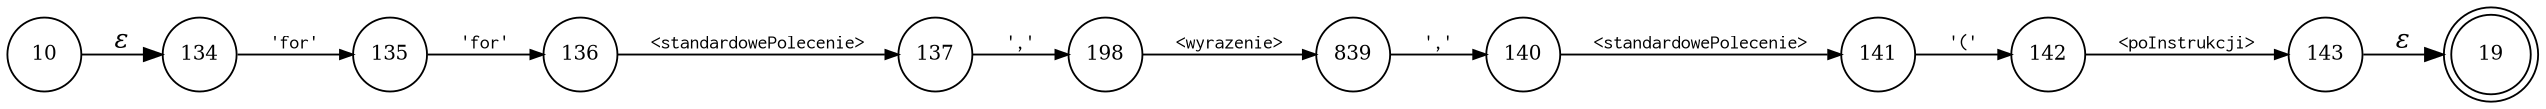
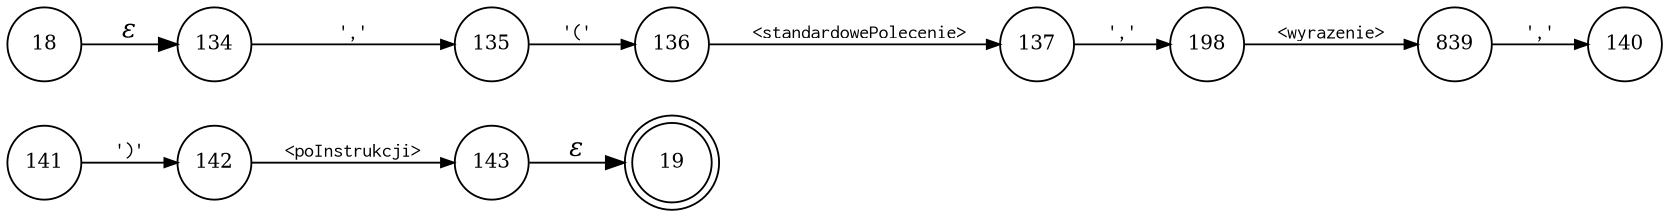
  digraph {
    rankdir=LR
    node [fixedsize=true fontsize=11 shape=circle peripheries=1]
    edge [fontname=Courier arrowhead=normal arrowsize=.7 fontsize=11]
    n1 [label=19 shape=doublecircle width=.6 peripheries=""]
-   n2 [label=10 width=.55]
+   n2 [label=18 width=.55]
    n3 [label=134 width=.55]
    n4 [label=135 width=.55]
    n5 [label=136 width=.55]
    n6 [label=137 width=.55]
    n7 [label=198 width=.55]
    n8 [label=839 width=.55]
    n9 [label=140 width=.55]
    n10 [label=141 width=.55]
    n11 [label=142 width=.55]
    n12 [label=143 width=.55]
    n2 -> n3 [fontname="Times-Italic" label="&epsilon;" arrowhead="" arrowsize="" fontsize=""]
-   n3 -> n4 [label="'for'"]
-   n4 -> n5 [label="'for'"]
+   n3 -> n4 [label="','"]
+   n4 -> n5 [label="'('"]
    n5 -> n6 [label="<standardowePolecenie>"]
    n6 -> n7 [label="','"]
    n7 -> n8 [label="<wyrazenie>"]
    n8 -> n9 [label="','"]
-   n9 -> n10 [label="<standardowePolecenie>"]
-   n10 -> n11 [label="'('"]
+   n10 -> n11 [label="')'"]
    n11 -> n12 [label="<poInstrukcji>"]
    n12 -> n1 [fontname="Times-Italic" label="&epsilon;" arrowhead="" arrowsize="" fontsize=""]
  }
